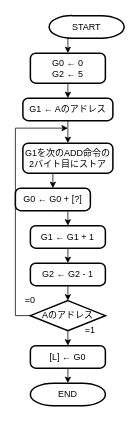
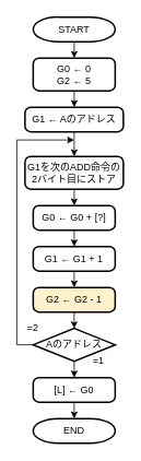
  <mxCell id="0" />
  <mxCell id="1" parent="0" />
  <mxCell id="2" style="edgeStyle=orthogonalEdgeStyle;rounded=0;orthogonalLoop=1;jettySize=auto;html=1;exitX=0.5;exitY=1;exitDx=0;exitDy=0;exitPerimeter=0;entryX=0.5;entryY=0;entryDx=0;entryDy=0;" edge="1" parent="1" source="3" target="5"><mxGeometry relative="1" as="geometry" /></mxCell>
- <mxCell id="3" value="START" style="strokeWidth=2;html=1;shape=mxgraph.flowchart.terminator;whiteSpace=wrap;" vertex="1" parent="1"><mxGeometry x="65" y="20" width="100" height="30" as="geometry" /></mxCell>
+ <mxCell id="3" value="START" style="strokeWidth=2;html=1;shape=mxgraph.flowchart.terminator;whiteSpace=wrap;" vertex="1" parent="1"><mxGeometry x="40" y="20" width="100" height="30" as="geometry" /></mxCell>
  <mxCell id="4" style="edgeStyle=orthogonalEdgeStyle;rounded=0;orthogonalLoop=1;jettySize=auto;html=1;exitX=0.5;exitY=1;exitDx=0;exitDy=0;entryX=0.5;entryY=0;entryDx=0;entryDy=0;" edge="1" parent="1" source="5" target="7"><mxGeometry relative="1" as="geometry" /></mxCell>
  <mxCell id="5" value="G0 ← 0&lt;br&gt;G2 ← 5" style="rounded=1;whiteSpace=wrap;html=1;absoluteArcSize=1;arcSize=14;strokeWidth=2;align=center;" vertex="1" parent="1"><mxGeometry x="40" y="70" width="100" height="40" as="geometry" /></mxCell>
  <mxCell id="6" style="edgeStyle=orthogonalEdgeStyle;rounded=0;orthogonalLoop=1;jettySize=auto;html=1;exitX=0.5;exitY=1;exitDx=0;exitDy=0;entryX=0.5;entryY=0;entryDx=0;entryDy=0;" edge="1" parent="1" source="7" target="9"><mxGeometry relative="1" as="geometry" /></mxCell>
  <mxCell id="7" value="G1 ← Aのアドレス" style="rounded=1;whiteSpace=wrap;html=1;absoluteArcSize=1;arcSize=14;strokeWidth=2;align=center;" vertex="1" parent="1"><mxGeometry x="30" y="130" width="120" height="30" as="geometry" /></mxCell>
  <mxCell id="8" style="edgeStyle=orthogonalEdgeStyle;rounded=0;orthogonalLoop=1;jettySize=auto;html=1;exitX=0.5;exitY=1;exitDx=0;exitDy=0;entryX=0.5;entryY=0;entryDx=0;entryDy=0;" edge="1" parent="1" source="9" target="11"><mxGeometry relative="1" as="geometry" /></mxCell>
  <mxCell id="9" value="G1を次のADD命令の2バイト目にストア" style="rounded=1;whiteSpace=wrap;html=1;absoluteArcSize=1;arcSize=14;strokeWidth=2;align=center;" vertex="1" parent="1"><mxGeometry x="30" y="190" width="120" height="40" as="geometry" /></mxCell>
  <mxCell id="10" style="edgeStyle=orthogonalEdgeStyle;rounded=0;orthogonalLoop=1;jettySize=auto;html=1;exitX=0.5;exitY=1;exitDx=0;exitDy=0;entryX=0.5;entryY=0;entryDx=0;entryDy=0;" edge="1" parent="1" source="11" target="13"><mxGeometry relative="1" as="geometry" /></mxCell>
- <mxCell id="11" value="G0 ← G0 + [?]" style="rounded=1;whiteSpace=wrap;html=1;absoluteArcSize=1;arcSize=14;strokeWidth=2;align=center;" vertex="1" parent="1"><mxGeometry x="20" y="250" width="100" height="30" as="geometry" /></mxCell>
+ <mxCell id="11" value="G0 ← G0 + [?]" style="rounded=1;whiteSpace=wrap;html=1;absoluteArcSize=1;arcSize=14;strokeWidth=2;align=center;" vertex="1" parent="1"><mxGeometry x="40" y="250" width="100" height="30" as="geometry" /></mxCell>
  <mxCell id="12" style="edgeStyle=orthogonalEdgeStyle;rounded=0;orthogonalLoop=1;jettySize=auto;html=1;exitX=0.5;exitY=1;exitDx=0;exitDy=0;entryX=0.5;entryY=0;entryDx=0;entryDy=0;" edge="1" parent="1" source="13" target="15"><mxGeometry relative="1" as="geometry" /></mxCell>
  <mxCell id="13" value="G1 ← G1 + 1" style="rounded=1;whiteSpace=wrap;html=1;absoluteArcSize=1;arcSize=14;strokeWidth=2;align=center;" vertex="1" parent="1"><mxGeometry x="40" y="300" width="100" height="30" as="geometry" /></mxCell>
  <mxCell id="14" style="edgeStyle=orthogonalEdgeStyle;rounded=0;orthogonalLoop=1;jettySize=auto;html=1;exitX=0.5;exitY=1;exitDx=0;exitDy=0;entryX=0.5;entryY=0;entryDx=0;entryDy=0;entryPerimeter=0;" edge="1" parent="1" source="15" target="18"><mxGeometry relative="1" as="geometry" /></mxCell>
- <mxCell id="15" value="G2 ← G2 - 1" style="rounded=1;whiteSpace=wrap;html=1;absoluteArcSize=1;arcSize=14;strokeWidth=2;align=center;" vertex="1" parent="1"><mxGeometry x="40" y="350" width="100" height="30" as="geometry" /></mxCell>
+ <mxCell id="15" value="G2 ← G2 - 1" style="rounded=1;whiteSpace=wrap;html=1;absoluteArcSize=1;arcSize=14;strokeWidth=2;align=center;fillColor=#fff2cc;" vertex="1" parent="1"><mxGeometry x="40" y="350" width="100" height="30" as="geometry" /></mxCell>
  <mxCell id="16" style="edgeStyle=orthogonalEdgeStyle;rounded=0;orthogonalLoop=1;jettySize=auto;html=1;exitX=0;exitY=0.5;exitDx=0;exitDy=0;exitPerimeter=0;" edge="1" parent="1" source="18"><mxGeometry relative="1" as="geometry"><mxPoint x="90" y="170" as="targetPoint" /><Array as="points"><mxPoint x="20" y="420" /><mxPoint x="20" y="170" /></Array></mxGeometry></mxCell>
  <mxCell id="17" style="edgeStyle=orthogonalEdgeStyle;rounded=0;orthogonalLoop=1;jettySize=auto;html=1;exitX=0.5;exitY=1;exitDx=0;exitDy=0;exitPerimeter=0;entryX=0.5;entryY=0;entryDx=0;entryDy=0;" edge="1" parent="1" source="18" target="22"><mxGeometry relative="1" as="geometry" /></mxCell>
  <mxCell id="18" value="Aのアドレス" style="strokeWidth=2;html=1;shape=mxgraph.flowchart.decision;whiteSpace=wrap;align=center;" vertex="1" parent="1"><mxGeometry x="40" y="400" width="100" height="40" as="geometry" /></mxCell>
- <mxCell id="19" value="=0" style="text;html=1;strokeColor=none;fillColor=none;align=center;verticalAlign=middle;whiteSpace=wrap;rounded=0;" vertex="1" parent="1"><mxGeometry x="20" y="390" width="40" height="20" as="geometry" /></mxCell>
+ <mxCell id="19" value="=2" style="text;html=1;strokeColor=none;fillColor=none;align=center;verticalAlign=middle;whiteSpace=wrap;rounded=0;" vertex="1" parent="1"><mxGeometry x="20" y="390" width="40" height="20" as="geometry" /></mxCell>
  <mxCell id="20" value="=1" style="text;html=1;strokeColor=none;fillColor=none;align=center;verticalAlign=middle;whiteSpace=wrap;rounded=0;" vertex="1" parent="1"><mxGeometry x="100" y="430" width="40" height="20" as="geometry" /></mxCell>
  <mxCell id="21" style="edgeStyle=orthogonalEdgeStyle;rounded=0;orthogonalLoop=1;jettySize=auto;html=1;exitX=0.5;exitY=1;exitDx=0;exitDy=0;entryX=0.5;entryY=0;entryDx=0;entryDy=0;entryPerimeter=0;" edge="1" parent="1" source="22" target="23"><mxGeometry relative="1" as="geometry" /></mxCell>
  <mxCell id="22" value="[L] ← G0" style="rounded=1;whiteSpace=wrap;html=1;absoluteArcSize=1;arcSize=14;strokeWidth=2;align=center;" vertex="1" parent="1"><mxGeometry x="40" y="460" width="100" height="30" as="geometry" /></mxCell>
  <mxCell id="23" value="END" style="strokeWidth=2;html=1;shape=mxgraph.flowchart.terminator;whiteSpace=wrap;align=center;" vertex="1" parent="1"><mxGeometry x="40" y="510" width="100" height="30" as="geometry" /></mxCell>
